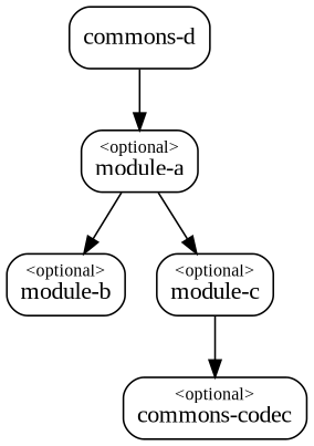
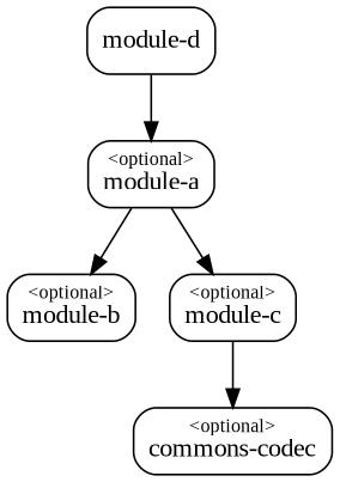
  digraph {
    fontname="Liberation Serif"
    node [fontname="Liberation Serif" fontsize=14 shape=box style=rounded]
    edge [fontname="Liberation Serif" fontsize=10]
    n1 [label=<<font point-size="10">&lt;optional&gt;</font><br/>module-a>]
    n2 [label=<<font point-size="10">&lt;optional&gt;</font><br/>module-b>]
    n3 [label=<<font point-size="10">&lt;optional&gt;</font><br/>module-c>]
    n4 [label=<<font point-size="10">&lt;optional&gt;</font><br/>commons-codec>]
-   n5 [label="commons-d"]
+   n5 [label="module-d"]
    n1 -> n2
    n1 -> n3
    n3 -> n4
    n5 -> n1
  }
